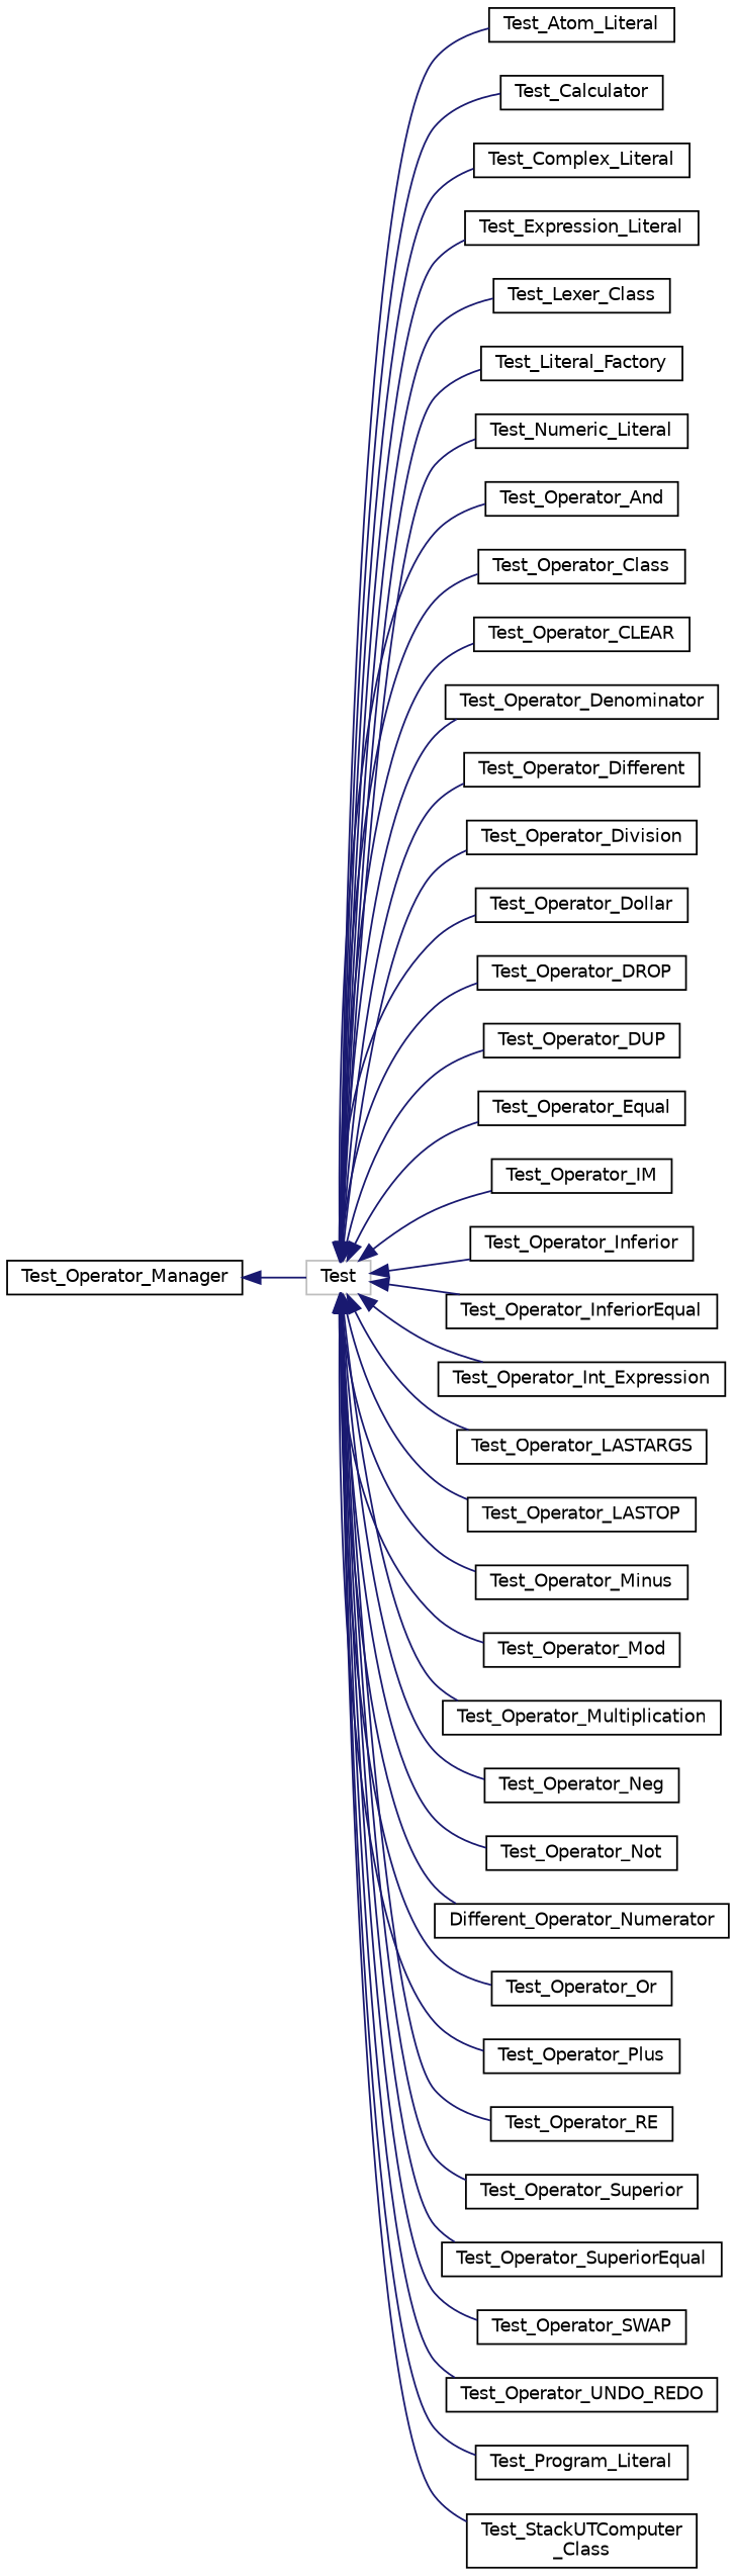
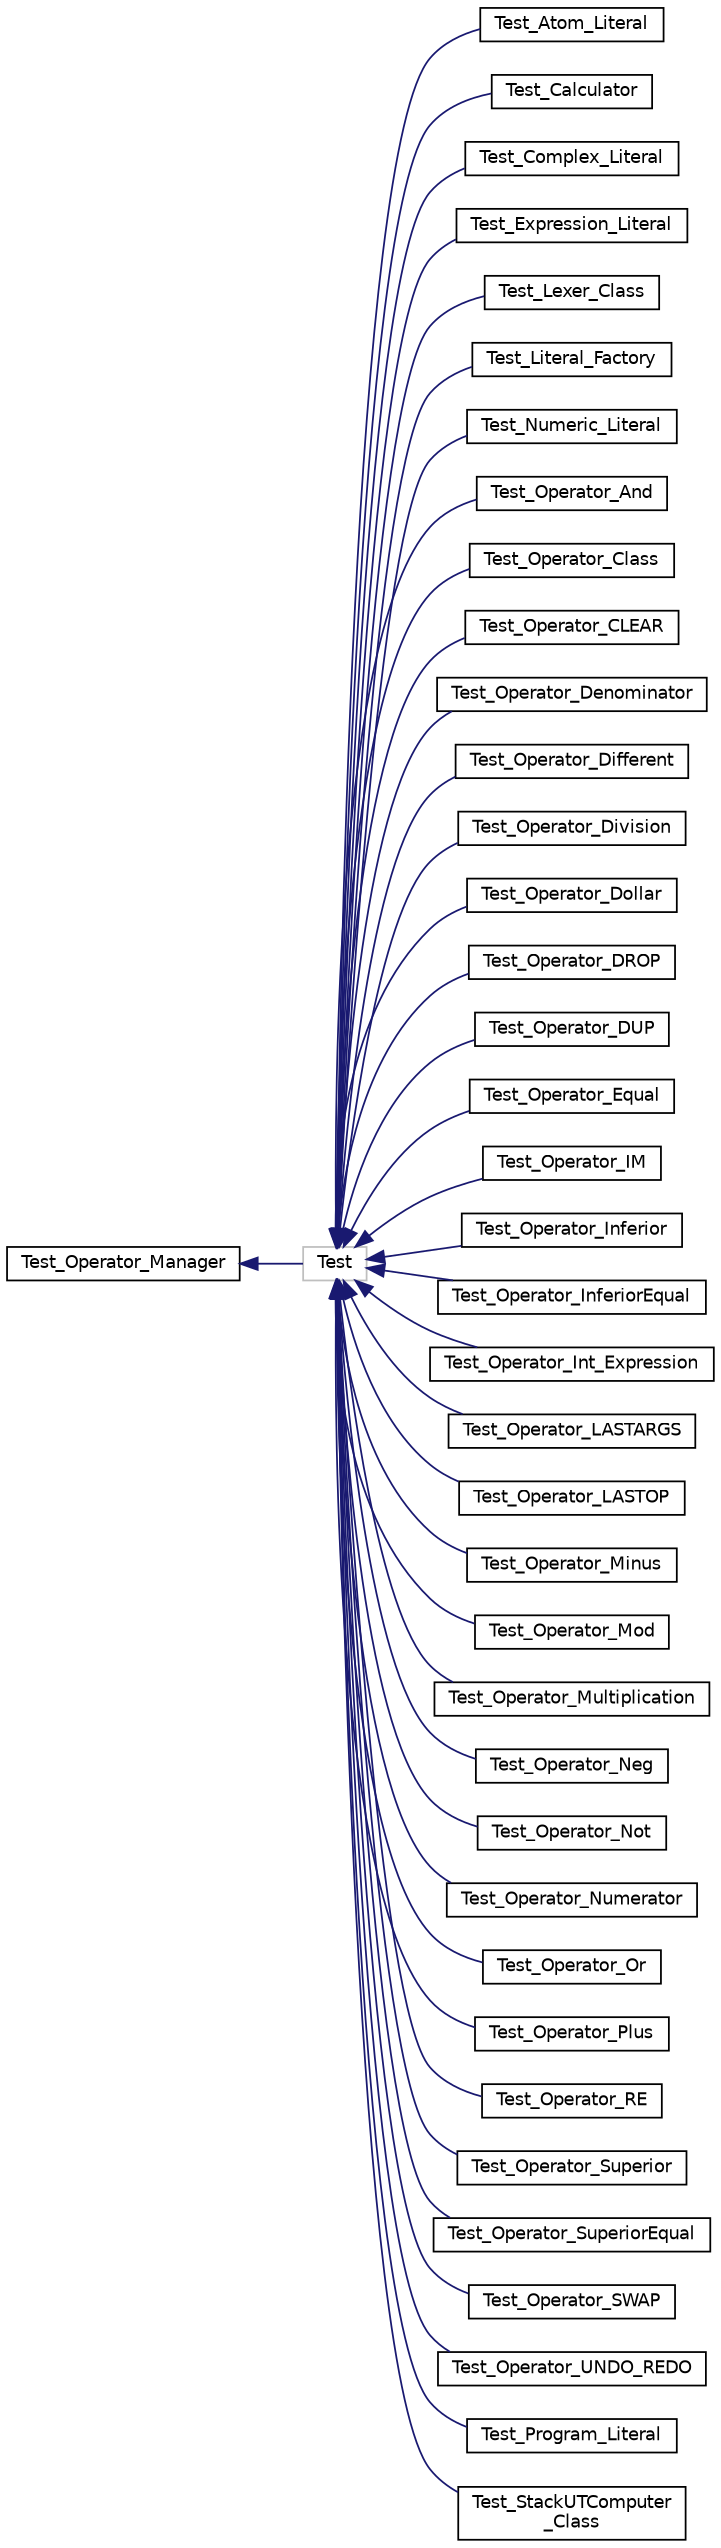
  digraph {
    rankdir=LR
    node [color=black fillcolor=white fontname=Helvetica fontsize=10 shape=record style=filled]
    edge [color=midnightblue dir=back fontname=Helvetica fontsize=10 labelfontname=Helvetica labelfontsize=10 style=solid]
    n1 [color=grey75 height=0.2 label=Test width=0.4]
    n2 [height=0.2 label=Test_Atom_Literal width=0.4]
    n3 [height=0.2 label=Test_Calculator width=0.4]
    n4 [height=0.2 label=Test_Complex_Literal width=0.4]
    n5 [height=0.2 label=Test_Expression_Literal width=0.4]
    n6 [height=0.2 label=Test_Lexer_Class width=0.4]
    n7 [height=0.2 label=Test_Literal_Factory width=0.4]
    n8 [height=0.2 label=Test_Numeric_Literal width=0.4]
    n9 [height=0.2 label=Test_Operator_And width=0.4]
    n10 [height=0.2 label=Test_Operator_Class width=0.4]
    n11 [height=0.2 label=Test_Operator_CLEAR width=0.4]
    n12 [height=0.2 label=Test_Operator_Denominator width=0.4]
    n13 [height=0.2 label=Test_Operator_Different width=0.4]
    n14 [height=0.2 label=Test_Operator_Division width=0.4]
    n15 [height=0.2 label=Test_Operator_Dollar width=0.4]
    n16 [height=0.2 label=Test_Operator_DROP width=0.4]
    n17 [height=0.2 label=Test_Operator_DUP width=0.4]
    n18 [height=0.2 label=Test_Operator_Equal width=0.4]
    n19 [height=0.2 label=Test_Operator_IM width=0.4]
    n20 [height=0.2 label=Test_Operator_Inferior width=0.4]
    n21 [height=0.2 label=Test_Operator_InferiorEqual width=0.4]
    n22 [height=0.2 label=Test_Operator_Int_Expression width=0.4]
    n23 [height=0.2 label=Test_Operator_LASTARGS width=0.4]
    n24 [height=0.2 label=Test_Operator_LASTOP width=0.4]
    n25 [height=0.2 label=Test_Operator_Minus width=0.4]
    n26 [height=0.2 label=Test_Operator_Mod width=0.4]
    n27 [height=0.2 label=Test_Operator_Multiplication width=0.4]
    n28 [height=0.2 label=Test_Operator_Neg width=0.4]
    n29 [height=0.2 label=Test_Operator_Not width=0.4]
-   n30 [height=0.2 label=Different_Operator_Numerator width=0.4]
+   n30 [height=0.2 label=Test_Operator_Numerator width=0.4]
    n31 [height=0.2 label=Test_Operator_Or width=0.4]
    n32 [height=0.2 label=Test_Operator_Plus width=0.4]
    n33 [height=0.2 label=Test_Operator_RE width=0.4]
    n34 [height=0.2 label=Test_Operator_Superior width=0.4]
    n35 [height=0.2 label=Test_Operator_SuperiorEqual width=0.4]
    n36 [height=0.2 label=Test_Operator_SWAP width=0.4]
    n37 [height=0.2 label=Test_Operator_UNDO_REDO width=0.4]
    n38 [height=0.2 label=Test_Program_Literal width=0.4]
    n39 [height=0.2 label="Test_StackUTComputer\l_Class" width=0.4]
    n40 [height=0.2 label=Test_Operator_Manager width=0.4]
    n1 -> n2
    n1 -> n3
    n1 -> n4
    n1 -> n5
    n1 -> n6
    n1 -> n7
    n1 -> n8
    n1 -> n9
    n1 -> n10
    n1 -> n11
    n1 -> n12
    n1 -> n13
    n1 -> n14
    n1 -> n15
    n1 -> n16
    n1 -> n17
    n1 -> n18
    n1 -> n19
    n1 -> n20
    n1 -> n21
    n1 -> n22
    n1 -> n23
    n1 -> n24
    n1 -> n25
    n1 -> n26
    n1 -> n27
    n1 -> n28
    n1 -> n29
    n1 -> n30
    n1 -> n31
    n1 -> n32
    n1 -> n33
    n1 -> n34
    n1 -> n35
    n1 -> n36
    n1 -> n37
    n1 -> n38
    n1 -> n39
    n40 -> n1
  }
